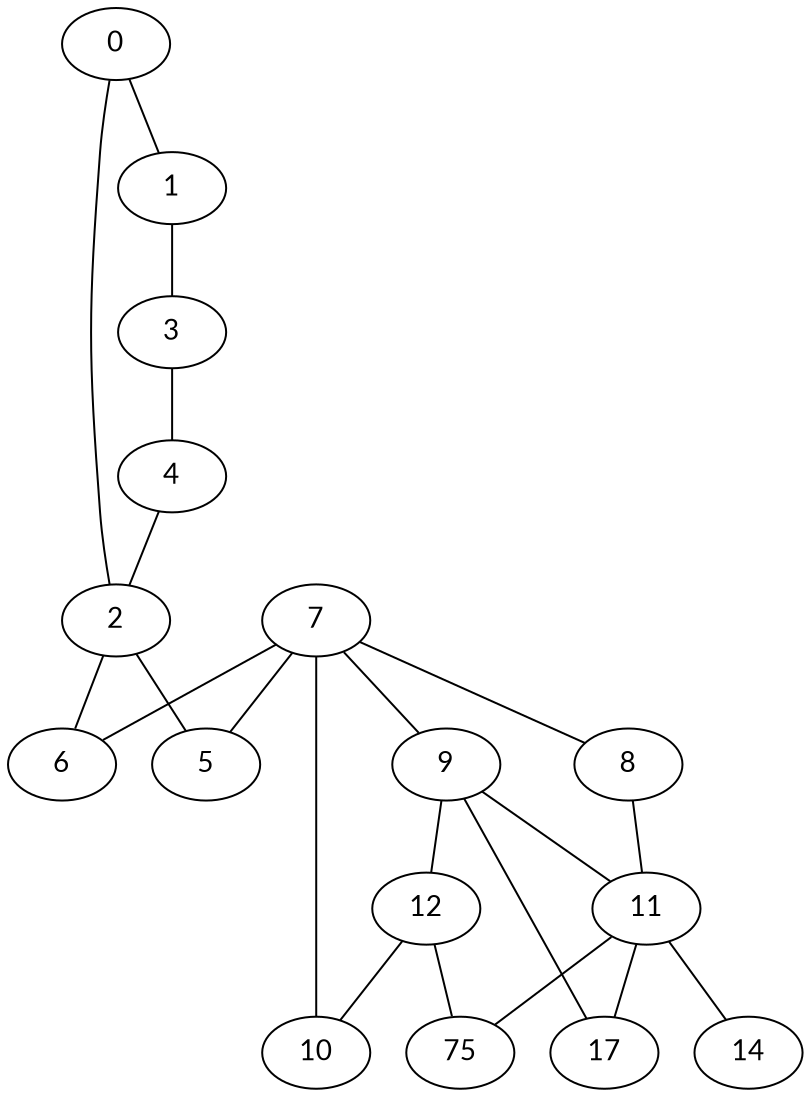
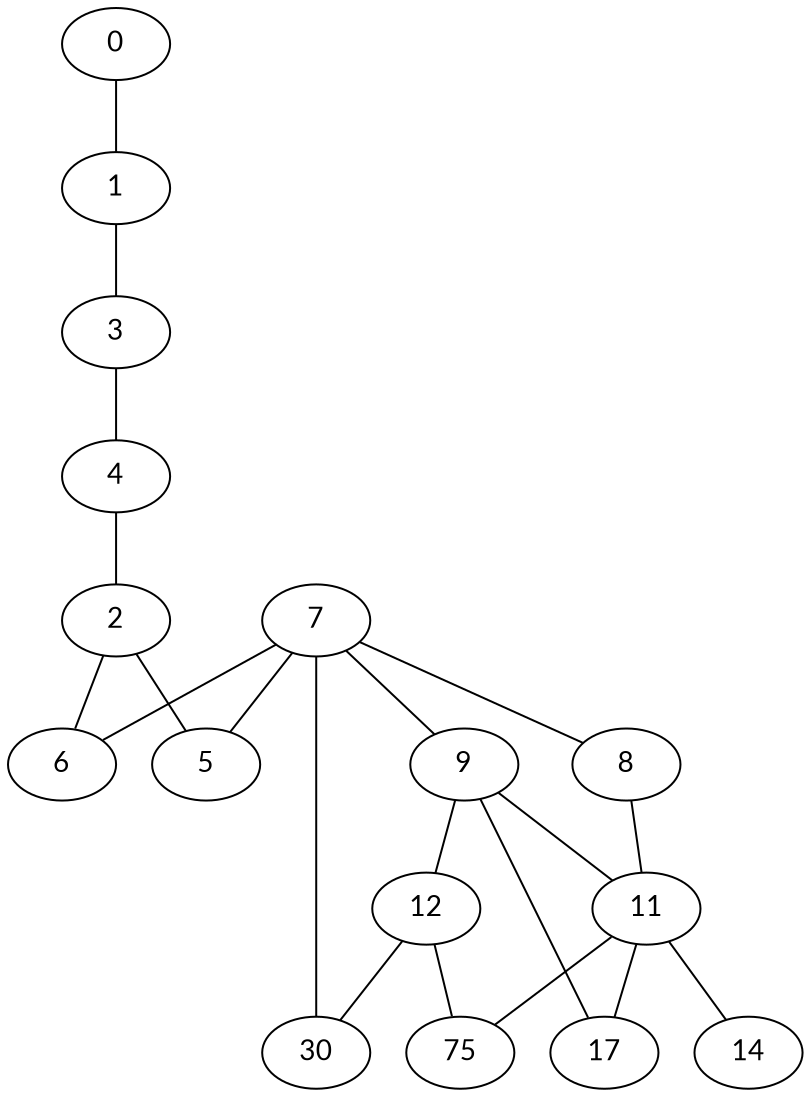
  graph {
    fontname=Lato
    node [fontname=Lato]
    edge [fontname=Lato]
    0
    1
    2
    3
    5
    6
    4
    7
    8
    9
-   10
+   10 [label=30]
    11
    12
    n14 [label=17]
    14
    n16 [label=75]
    0 -- 1
-   0 -- 2
    1 -- 3
    2 -- 5
    2 -- 6
    3 -- 4
    4 -- 2
    7 -- 5
    7 -- 6
    7 -- 8
    7 -- 9
    7 -- 10
    8 -- 11
    9 -- 11
    9 -- 12
    9 -- n14
    11 -- n14
    11 -- 14
    11 -- n16
    12 -- 10
    12 -- n16
  }
